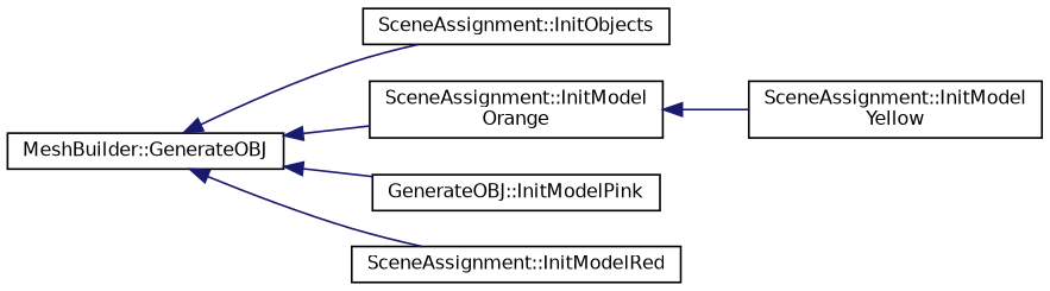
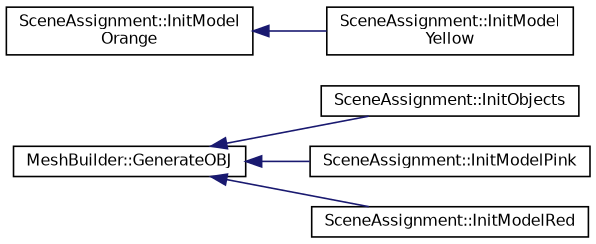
  digraph {
    rankdir=LR
    node [color=black fontname=Helvetica fontsize=10 shape=record]
    edge [color=midnightblue dir=back fontname=Helvetica fontsize=10 labelfontname=Helvetica labelfontsize=10 style=solid]
    n1 [height=0.2 label="MeshBuilder::GenerateOBJ" width=0.4]
    n2 [height=0.2 label="SceneAssignment::InitObjects" width=0.4]
    n3 [height=0.2 label="SceneAssignment::InitModel\lOrange" width=0.4]
-   n4 [height=0.2 label="GenerateOBJ::InitModelPink" width=0.4]
+   n4 [height=0.2 label="SceneAssignment::InitModelPink" width=0.4]
    n5 [height=0.2 label="SceneAssignment::InitModelRed" width=0.4]
    n6 [height=0.2 label="SceneAssignment::InitModel\lYellow" width=0.4]
    n1 -> n2
-   n1 -> n3
    n1 -> n4
    n1 -> n5
    n3 -> n6
  }
